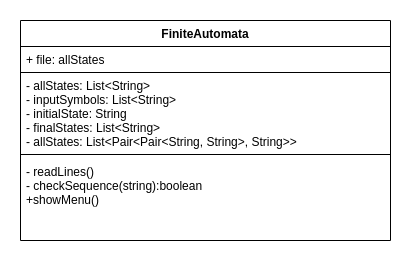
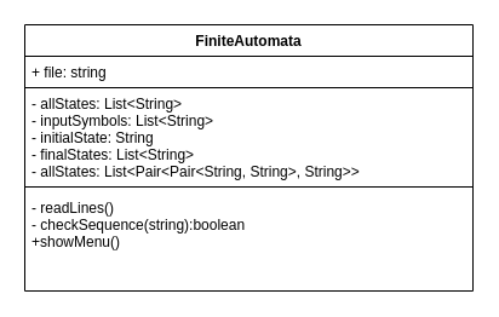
  <mxCell id="0" />
  <mxCell id="1" parent="0" />
  <mxCell id="2" value="FiniteAutomata" style="swimlane;fontStyle=1;align=center;verticalAlign=top;childLayout=stackLayout;horizontal=1;startSize=26;horizontalStack=0;resizeParent=1;resizeParentMax=0;resizeLast=0;collapsible=1;marginBottom=0;" vertex="1" parent="1"><mxGeometry x="20" y="20" width="370" height="220" as="geometry" /></mxCell>
- <mxCell id="3" value="+ file: allStates" style="text;strokeColor=default;fillColor=none;align=left;verticalAlign=top;spacingLeft=4;spacingRight=4;overflow=hidden;rotatable=0;points=[[0,0.5],[1,0.5]];portConstraint=eastwest;" vertex="1" parent="2"><mxGeometry y="26" width="370" height="26" as="geometry" /></mxCell>
+ <mxCell id="3" value="+ file: string" style="text;strokeColor=default;fillColor=none;align=left;verticalAlign=top;spacingLeft=4;spacingRight=4;overflow=hidden;rotatable=0;points=[[0,0.5],[1,0.5]];portConstraint=eastwest;" vertex="1" parent="2"><mxGeometry y="26" width="370" height="26" as="geometry" /></mxCell>
  <mxCell id="4" value="- allStates: List&lt;String&gt;&#10;- inputSymbols: List&lt;String&gt;&#10;- initialState: String&#10;- finalStates: List&lt;String&gt;&#10;- allStates: List&lt;Pair&lt;Pair&lt;String, String&gt;, String&gt;&gt;&#10;" style="text;strokeColor=none;fillColor=none;align=left;verticalAlign=top;spacingLeft=4;spacingRight=4;overflow=hidden;rotatable=0;points=[[0,0.5],[1,0.5]];portConstraint=eastwest;" vertex="1" parent="2"><mxGeometry y="52" width="370" height="78" as="geometry" /></mxCell>
  <mxCell id="5" value="" style="line;strokeWidth=1;fillColor=none;align=left;verticalAlign=middle;spacingTop=-1;spacingLeft=3;spacingRight=3;rotatable=0;labelPosition=right;points=[];portConstraint=eastwest;strokeColor=inherit;" vertex="1" parent="2"><mxGeometry y="130" width="370" height="8" as="geometry" /></mxCell>
  <mxCell id="6" value="- readLines()&#10;- checkSequence(string):boolean&#10;+showMenu()" style="text;strokeColor=none;fillColor=none;align=left;verticalAlign=top;spacingLeft=4;spacingRight=4;overflow=hidden;rotatable=0;points=[[0,0.5],[1,0.5]];portConstraint=eastwest;" vertex="1" parent="2"><mxGeometry y="138" width="370" height="82" as="geometry" /></mxCell>
